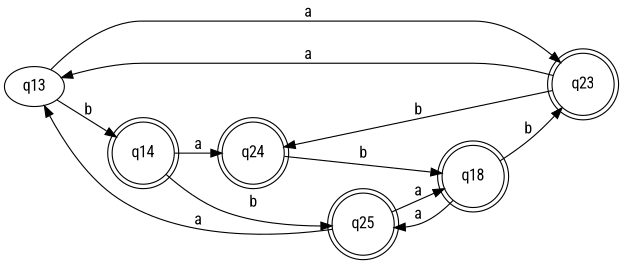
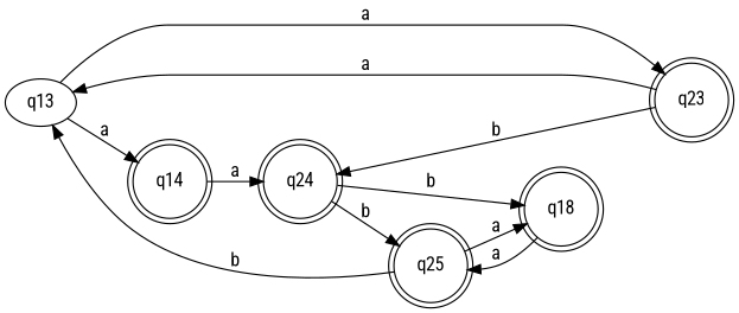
  digraph {
    fontname="Roboto Condensed"
    rankdir=LR
    node [fontname="Roboto Condensed" shape=doublecircle]
    edge [fontname="Roboto Condensed"]
    n1 [label=q13 shape=""]
    n2 [label=q14]
    n3 [label=q23]
    n4 [label=q24]
    n5 [label=q25]
    n6 [label=q18]
-   n1 -> n2 [label=b]
+   n1 -> n2 [label=a]
    n1 -> n3 [label=a]
    n2 -> n4 [label=a]
-   n2 -> n5 [label=b]
+   n4 -> n5 [label=b]
    n3 -> n1 [label=a]
    n3 -> n4 [label=b]
    n4 -> n6 [label=b]
-   n5 -> n1 [label=a]
+   n5 -> n1 [label=b]
    n5 -> n6 [label=a]
-   n6 -> n3 [label=b]
    n6 -> n5 [label=a]
  }
